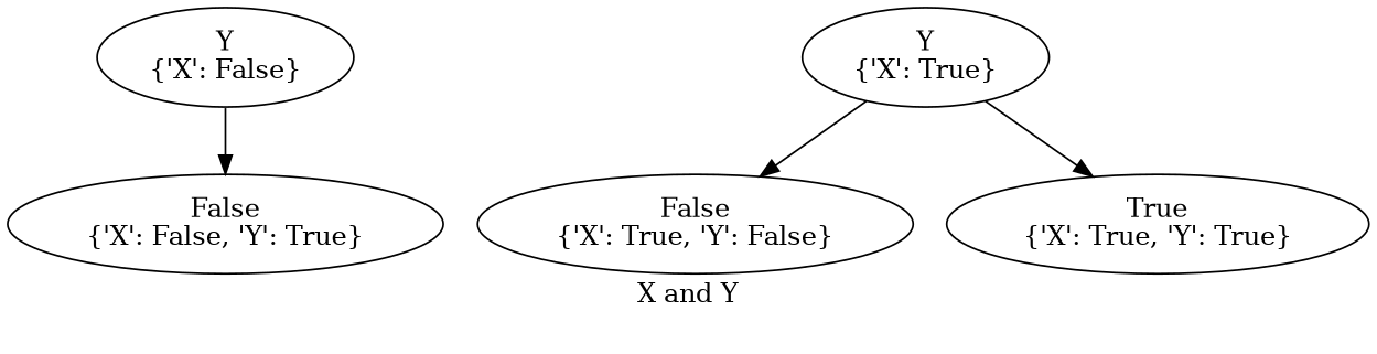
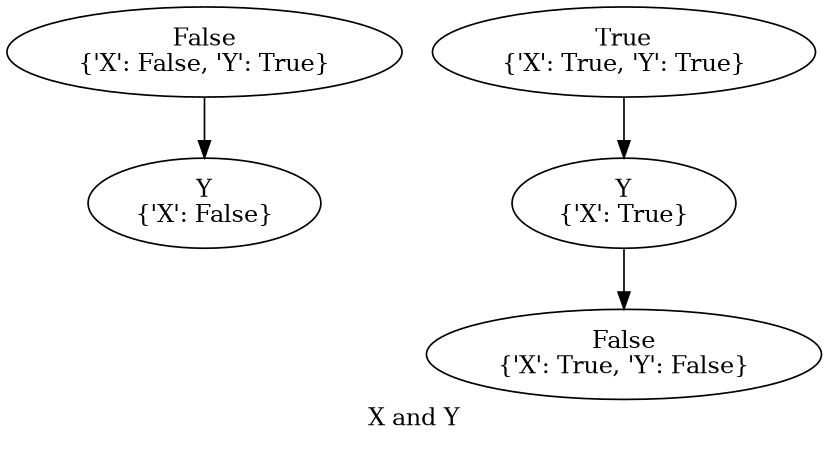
  digraph {
    label="X and Y\n\n"
    edge [fontcolor=gray]
    n1 [label="Y\n{'X': False}"]
    n2 [label="False\n{'X': False, 'Y': True}"]
    n3 [label="Y\n{'X': True}"]
    n4 [label="False\n{'X': True, 'Y': False}"]
    n5 [label="True\n{'X': True, 'Y': True}"]
-   n1 -> n2
+   n2 -> n1
    n3 -> n4 [style=solid]
-   n3 -> n5
+   n5 -> n3
  }
